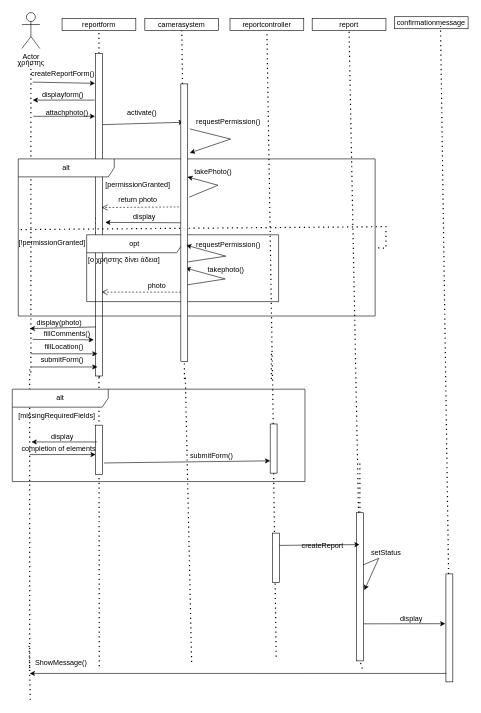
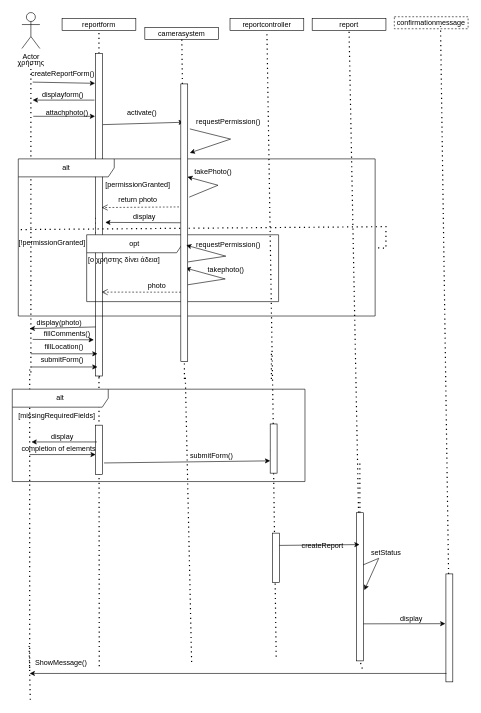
  <mxCell id="0" />
  <mxCell id="1" parent="0" />
  <mxCell id="2" value="Actor" style="shape=umlActor;verticalLabelPosition=bottom;verticalAlign=top;html=1;outlineConnect=0;" vertex="1" parent="1"><mxGeometry x="36" y="20" width="30" height="60" as="geometry" /></mxCell>
  <mxCell id="3" value="" style="endArrow=none;dashed=1;html=1;dashPattern=1 3;strokeWidth=2;rounded=0;" edge="1" parent="1"><mxGeometry width="50" height="50" relative="1" as="geometry"><mxPoint x="51" y="620" as="sourcePoint" /><mxPoint x="51" y="104" as="targetPoint" /></mxGeometry></mxCell>
  <mxCell id="4" value="reportform" style="rounded=0;whiteSpace=wrap;html=1;" vertex="1" parent="1"><mxGeometry x="103" y="30" width="123" height="20" as="geometry" /></mxCell>
- <mxCell id="5" value="camerasystem" style="rounded=0;whiteSpace=wrap;html=1;" vertex="1" parent="1"><mxGeometry x="241" y="30" width="123" height="20" as="geometry" /></mxCell>
+ <mxCell id="5" value="camerasystem" style="rounded=0;whiteSpace=wrap;html=1;" vertex="1" parent="1"><mxGeometry x="241" y="45" width="123" height="20" as="geometry" /></mxCell>
  <mxCell id="6" value="reportcontroller" style="rounded=0;whiteSpace=wrap;html=1;" vertex="1" parent="1"><mxGeometry x="383" y="30" width="123" height="20" as="geometry" /></mxCell>
  <mxCell id="7" value="report" style="rounded=0;whiteSpace=wrap;html=1;" vertex="1" parent="1"><mxGeometry x="520" y="30" width="123" height="20" as="geometry" /></mxCell>
  <mxCell id="8" value="" style="endArrow=none;dashed=1;html=1;dashPattern=1 3;strokeWidth=2;rounded=0;entryX=0.5;entryY=1;entryDx=0;entryDy=0;" edge="1" parent="1" source="13" target="4"><mxGeometry width="50" height="50" relative="1" as="geometry"><mxPoint x="165" y="628" as="sourcePoint" /><mxPoint x="61" y="114" as="targetPoint" /></mxGeometry></mxCell>
  <mxCell id="9" value="" style="endArrow=none;dashed=1;html=1;dashPattern=1 3;strokeWidth=2;rounded=0;" edge="1" parent="1" source="45" target="5"><mxGeometry width="50" height="50" relative="1" as="geometry"><mxPoint x="307" y="631" as="sourcePoint" /><mxPoint x="175" y="60" as="targetPoint" /></mxGeometry></mxCell>
  <mxCell id="10" value="" style="endArrow=none;dashed=1;html=1;dashPattern=1 3;strokeWidth=2;rounded=0;entryX=0.5;entryY=1;entryDx=0;entryDy=0;" edge="1" parent="1" source="70" target="6"><mxGeometry width="50" height="50" relative="1" as="geometry"><mxPoint x="455" y="758" as="sourcePoint" /><mxPoint x="313" y="60" as="targetPoint" /></mxGeometry></mxCell>
  <mxCell id="11" value="" style="endArrow=none;dashed=1;html=1;dashPattern=1 3;strokeWidth=2;rounded=0;entryX=0.5;entryY=1;entryDx=0;entryDy=0;" edge="1" parent="1" source="73" target="7"><mxGeometry width="50" height="50" relative="1" as="geometry"><mxPoint x="593" y="665" as="sourcePoint" /><mxPoint x="455" y="60" as="targetPoint" /></mxGeometry></mxCell>
  <mxCell id="12" value="" style="endArrow=none;dashed=1;html=1;dashPattern=1 3;strokeWidth=2;rounded=0;entryX=0.5;entryY=1;entryDx=0;entryDy=0;" edge="1" parent="1" target="13"><mxGeometry width="50" height="50" relative="1" as="geometry"><mxPoint x="165" y="628" as="sourcePoint" /><mxPoint x="165" y="50" as="targetPoint" /></mxGeometry></mxCell>
  <mxCell id="13" value="" style="rounded=0;whiteSpace=wrap;html=1;direction=south;" vertex="1" parent="1"><mxGeometry x="158.75" y="88" width="11.5" height="538" as="geometry" /></mxCell>
  <mxCell id="14" value="" style="endArrow=classic;html=1;rounded=0;entryX=0.093;entryY=1.065;entryDx=0;entryDy=0;entryPerimeter=0;" edge="1" parent="1" target="13"><mxGeometry width="50" height="50" relative="1" as="geometry"><mxPoint x="54" y="136" as="sourcePoint" /><mxPoint x="115" y="142" as="targetPoint" /></mxGeometry></mxCell>
  <mxCell id="15" value="createReportForm()" style="text;html=1;align=center;verticalAlign=middle;resizable=0;points=[];autosize=1;strokeColor=none;fillColor=none;" vertex="1" parent="1"><mxGeometry x="42" y="110" width="123" height="26" as="geometry" /></mxCell>
  <mxCell id="16" value="" style="endArrow=classic;html=1;rounded=0;entryX=0.138;entryY=0.565;entryDx=0;entryDy=0;entryPerimeter=0;exitX=0.221;exitY=-0.065;exitDx=0;exitDy=0;exitPerimeter=0;" edge="1" parent="1" source="13" target="45"><mxGeometry width="50" height="50" relative="1" as="geometry"><mxPoint x="170.25" y="224" as="sourcePoint" /><mxPoint x="290.25" y="221" as="targetPoint" /></mxGeometry></mxCell>
  <mxCell id="17" value="activate()" style="text;html=1;align=center;verticalAlign=middle;resizable=0;points=[];autosize=1;strokeColor=none;fillColor=none;" vertex="1" parent="1"><mxGeometry x="202" y="174" width="67" height="26" as="geometry" /></mxCell>
  <mxCell id="18" value="" style="endArrow=classic;html=1;rounded=0;elbow=horizontal;" edge="1" parent="1"><mxGeometry width="50" height="50" relative="1" as="geometry"><mxPoint x="316" y="214" as="sourcePoint" /><mxPoint x="316" y="254" as="targetPoint" /><Array as="points"><mxPoint x="384" y="231" /></Array></mxGeometry></mxCell>
  <mxCell id="19" value="requestPermission()" style="text;html=1;align=center;verticalAlign=middle;resizable=0;points=[];autosize=1;strokeColor=none;fillColor=none;" vertex="1" parent="1"><mxGeometry x="317" y="189" width="125" height="26" as="geometry" /></mxCell>
  <mxCell id="20" value="alt" style="shape=umlFrame;whiteSpace=wrap;html=1;pointerEvents=0;recursiveResize=0;container=1;collapsible=0;width=160;" vertex="1" parent="1"><mxGeometry x="30" y="264" width="595" height="262" as="geometry" /></mxCell>
  <mxCell id="21" value="takePhoto()" style="text;whiteSpace=wrap;html=1;" vertex="1" parent="20"><mxGeometry x="292" y="8" width="90" height="36" as="geometry" /></mxCell>
  <mxCell id="22" value="[permissionGranted]" style="text;html=1;align=center;verticalAlign=middle;resizable=0;points=[];autosize=1;strokeColor=none;fillColor=none;" vertex="1" parent="20"><mxGeometry x="136" y="30" width="126" height="26" as="geometry" /></mxCell>
  <mxCell id="23" value="" style="endArrow=classic;html=1;rounded=0;entryX=0.586;entryY=0.283;entryDx=0;entryDy=0;entryPerimeter=0;elbow=horizontal;exitX=0.674;exitY=0.022;exitDx=0;exitDy=0;exitPerimeter=0;" edge="1" parent="20"><mxGeometry width="50" height="50" relative="1" as="geometry"><mxPoint x="284.997" y="63.796" as="sourcePoint" /><mxPoint x="281.995" y="30.004" as="targetPoint" /><Array as="points"><mxPoint x="333" y="43.98" /></Array></mxGeometry></mxCell>
  <mxCell id="24" value="return photo" style="text;html=1;align=center;verticalAlign=middle;resizable=0;points=[];autosize=1;strokeColor=none;fillColor=none;" vertex="1" parent="20"><mxGeometry x="157.5" y="56" width="83" height="26" as="geometry" /></mxCell>
  <mxCell id="25" value="[!permissionGranted]" style="text;html=1;align=center;verticalAlign=middle;resizable=0;points=[];autosize=1;strokeColor=none;fillColor=none;" vertex="1" parent="20"><mxGeometry x="-9" y="126.5" width="129" height="26" as="geometry" /></mxCell>
  <mxCell id="26" value="display" style="text;html=1;align=center;verticalAlign=middle;resizable=0;points=[];autosize=1;strokeColor=none;fillColor=none;" vertex="1" parent="20"><mxGeometry x="182" y="84" width="55" height="26" as="geometry" /></mxCell>
  <mxCell id="27" value="opt" style="shape=umlFrame;whiteSpace=wrap;html=1;pointerEvents=0;recursiveResize=0;container=1;collapsible=0;width=160;" vertex="1" parent="20"><mxGeometry x="114" y="126.5" width="320" height="111.5" as="geometry" /></mxCell>
  <mxCell id="28" value="[ο χρήστης δίνει άδεια]" style="text;html=1;align=center;verticalAlign=middle;resizable=0;points=[];autosize=1;strokeColor=none;fillColor=none;" vertex="1" parent="27"><mxGeometry x="-7" y="29.5" width="138" height="26" as="geometry" /></mxCell>
  <mxCell id="29" value="requestPermission()&lt;div&gt;&lt;br&gt;&lt;/div&gt;" style="text;html=1;align=center;verticalAlign=middle;resizable=0;points=[];autosize=1;strokeColor=none;fillColor=none;" vertex="1" parent="27"><mxGeometry x="173" y="2.5" width="125" height="41" as="geometry" /></mxCell>
  <mxCell id="30" value="" style="endArrow=classic;html=1;rounded=0;entryX=0.581;entryY=0.217;entryDx=0;entryDy=0;entryPerimeter=0;elbow=horizontal;exitX=0.641;exitY=-0.043;exitDx=0;exitDy=0;exitPerimeter=0;" edge="1" parent="27"><mxGeometry width="50" height="50" relative="1" as="geometry"><mxPoint x="168" y="83.5" as="sourcePoint" /><mxPoint x="165" y="55.5" as="targetPoint" /><Array as="points"><mxPoint x="231" y="73.68" /></Array></mxGeometry></mxCell>
  <mxCell id="31" value="takephoto()" style="text;html=1;align=center;verticalAlign=middle;resizable=0;points=[];autosize=1;strokeColor=none;fillColor=none;" vertex="1" parent="27"><mxGeometry x="192" y="45.5" width="79" height="26" as="geometry" /></mxCell>
  <mxCell id="32" value="photo" style="text;html=1;align=center;verticalAlign=middle;resizable=0;points=[];autosize=1;strokeColor=none;fillColor=none;" vertex="1" parent="27"><mxGeometry x="93" y="71.5" width="48" height="26" as="geometry" /></mxCell>
  <mxCell id="33" value="" style="html=1;verticalAlign=bottom;endArrow=open;dashed=1;endSize=8;curved=0;rounded=0;exitX=0.443;exitY=1.261;exitDx=0;exitDy=0;exitPerimeter=0;entryX=0.478;entryY=0.109;entryDx=0;entryDy=0;entryPerimeter=0;" edge="1" parent="1" source="45" target="13"><mxGeometry relative="1" as="geometry"><mxPoint x="284" y="380" as="sourcePoint" /><mxPoint x="204" y="380" as="targetPoint" /></mxGeometry></mxCell>
  <mxCell id="34" value="fillComments()" style="text;html=1;align=center;verticalAlign=middle;resizable=0;points=[];autosize=1;strokeColor=none;fillColor=none;" vertex="1" parent="1"><mxGeometry x="63" y="543" width="95" height="26" as="geometry" /></mxCell>
  <mxCell id="35" value="submitForm()" style="text;html=1;align=center;verticalAlign=middle;resizable=0;points=[];autosize=1;strokeColor=none;fillColor=none;" vertex="1" parent="1"><mxGeometry x="58.5" y="586" width="89" height="26" as="geometry" /></mxCell>
  <mxCell id="36" value="" style="endArrow=none;dashed=1;html=1;dashPattern=1 3;strokeWidth=2;rounded=0;" edge="1" parent="1"><mxGeometry width="50" height="50" relative="1" as="geometry"><mxPoint x="452" y="631" as="sourcePoint" /><mxPoint x="452" y="587" as="targetPoint" /></mxGeometry></mxCell>
  <mxCell id="37" value="" style="endArrow=classic;html=1;rounded=0;exitX=0.145;exitY=1.152;exitDx=0;exitDy=0;exitPerimeter=0;" edge="1" parent="1" source="13"><mxGeometry width="50" height="50" relative="1" as="geometry"><mxPoint x="184" y="193" as="sourcePoint" /><mxPoint x="54" y="166" as="targetPoint" /></mxGeometry></mxCell>
  <mxCell id="38" value="displayform()" style="text;html=1;align=center;verticalAlign=middle;resizable=0;points=[];autosize=1;strokeColor=none;fillColor=none;" vertex="1" parent="1"><mxGeometry x="60.5" y="144" width="87" height="26" as="geometry" /></mxCell>
  <mxCell id="39" value="" style="endArrow=classic;html=1;rounded=0;" edge="1" parent="1"><mxGeometry width="50" height="50" relative="1" as="geometry"><mxPoint x="55" y="193" as="sourcePoint" /><mxPoint x="158" y="193" as="targetPoint" /></mxGeometry></mxCell>
  <mxCell id="40" value="attachphoto()" style="text;html=1;align=center;verticalAlign=middle;resizable=0;points=[];autosize=1;strokeColor=none;fillColor=none;" vertex="1" parent="1"><mxGeometry x="66" y="174" width="89" height="26" as="geometry" /></mxCell>
  <mxCell id="41" value="" style="endArrow=none;dashed=1;html=1;dashPattern=1 3;strokeWidth=2;rounded=0;exitX=0.007;exitY=0.45;exitDx=0;exitDy=0;exitPerimeter=0;" edge="1" parent="1" source="20" target="20"><mxGeometry width="50" height="50" relative="1" as="geometry"><mxPoint x="465" y="768" as="sourcePoint" /><mxPoint x="455" y="60" as="targetPoint" /><Array as="points"><mxPoint x="643" y="377" /></Array></mxGeometry></mxCell>
  <mxCell id="42" value="" style="endArrow=classic;html=1;rounded=0;entryX=0.524;entryY=-0.413;entryDx=0;entryDy=0;entryPerimeter=0;exitX=0.5;exitY=1;exitDx=0;exitDy=0;" edge="1" parent="1" source="45" target="13"><mxGeometry width="50" height="50" relative="1" as="geometry"><mxPoint x="154" y="393" as="sourcePoint" /><mxPoint x="281.75" y="397" as="targetPoint" /></mxGeometry></mxCell>
  <mxCell id="43" value="fillLocation()" style="text;html=1;align=center;verticalAlign=middle;resizable=0;points=[];autosize=1;strokeColor=none;fillColor=none;" vertex="1" parent="1"><mxGeometry x="64.5" y="564" width="83" height="26" as="geometry" /></mxCell>
  <mxCell id="44" value="" style="endArrow=none;dashed=1;html=1;dashPattern=1 3;strokeWidth=2;rounded=0;" edge="1" parent="1" target="45"><mxGeometry width="50" height="50" relative="1" as="geometry"><mxPoint x="307" y="631" as="sourcePoint" /><mxPoint x="303" y="50" as="targetPoint" /></mxGeometry></mxCell>
  <mxCell id="45" value="" style="rounded=0;whiteSpace=wrap;html=1;direction=south;" vertex="1" parent="1"><mxGeometry x="301" y="139" width="11.5" height="463" as="geometry" /></mxCell>
  <mxCell id="46" value="" style="endArrow=classic;html=1;rounded=0;entryX=0.581;entryY=0.217;entryDx=0;entryDy=0;entryPerimeter=0;elbow=horizontal;exitX=0.641;exitY=-0.043;exitDx=0;exitDy=0;exitPerimeter=0;" edge="1" parent="1" source="45" target="45"><mxGeometry width="50" height="50" relative="1" as="geometry"><mxPoint x="327.997" y="445.996" as="sourcePoint" /><mxPoint x="324.995" y="412.204" as="targetPoint" /><Array as="points"><mxPoint x="376" y="426.18" /></Array></mxGeometry></mxCell>
  <mxCell id="47" value="" style="html=1;verticalAlign=bottom;endArrow=open;dashed=1;endSize=8;curved=0;rounded=0;exitX=0.75;exitY=1;exitDx=0;exitDy=0;entryX=0.74;entryY=0.109;entryDx=0;entryDy=0;entryPerimeter=0;" edge="1" parent="1" source="45" target="13"><mxGeometry relative="1" as="geometry"><mxPoint x="290" y="474" as="sourcePoint" /><mxPoint x="161" y="475" as="targetPoint" /></mxGeometry></mxCell>
  <mxCell id="48" value="" style="endArrow=classic;html=1;rounded=0;exitX=0.848;exitY=0.978;exitDx=0;exitDy=0;exitPerimeter=0;" edge="1" parent="1" source="13"><mxGeometry width="50" height="50" relative="1" as="geometry"><mxPoint x="152" y="568" as="sourcePoint" /><mxPoint x="49" y="547" as="targetPoint" /></mxGeometry></mxCell>
  <mxCell id="49" value="display(photo)" style="text;html=1;align=center;verticalAlign=middle;resizable=0;points=[];autosize=1;strokeColor=none;fillColor=none;" vertex="1" parent="1"><mxGeometry x="51" y="524" width="93" height="26" as="geometry" /></mxCell>
  <mxCell id="50" value="" style="endArrow=classic;html=1;rounded=0;entryX=0.888;entryY=1.239;entryDx=0;entryDy=0;entryPerimeter=0;" edge="1" parent="1" target="13"><mxGeometry width="50" height="50" relative="1" as="geometry"><mxPoint x="54" y="565" as="sourcePoint" /><mxPoint x="171.5" y="606" as="targetPoint" /></mxGeometry></mxCell>
  <mxCell id="51" value="" style="endArrow=classic;html=1;rounded=0;" edge="1" parent="1"><mxGeometry width="50" height="50" relative="1" as="geometry"><mxPoint x="51" y="589" as="sourcePoint" /><mxPoint x="162" y="589" as="targetPoint" /></mxGeometry></mxCell>
  <mxCell id="52" value="" style="endArrow=classic;html=1;rounded=0;entryX=0.972;entryY=0.717;entryDx=0;entryDy=0;entryPerimeter=0;" edge="1" parent="1" target="13"><mxGeometry width="50" height="50" relative="1" as="geometry"><mxPoint x="51" y="611" as="sourcePoint" /><mxPoint x="172" y="599" as="targetPoint" /></mxGeometry></mxCell>
  <mxCell id="53" value="" style="endArrow=none;dashed=1;html=1;dashPattern=1 3;strokeWidth=2;rounded=0;entryX=1;entryY=0.5;entryDx=0;entryDy=0;" edge="1" parent="1" target="13"><mxGeometry width="50" height="50" relative="1" as="geometry"><mxPoint x="165" y="1110" as="sourcePoint" /><mxPoint x="140" y="556" as="targetPoint" /></mxGeometry></mxCell>
  <mxCell id="54" value="" style="endArrow=none;dashed=1;html=1;dashPattern=1 3;strokeWidth=2;rounded=0;entryX=1;entryY=0.5;entryDx=0;entryDy=0;" edge="1" parent="1"><mxGeometry width="50" height="50" relative="1" as="geometry"><mxPoint x="319" y="1103" as="sourcePoint" /><mxPoint x="308.5" y="626" as="targetPoint" /></mxGeometry></mxCell>
  <mxCell id="55" value="" style="endArrow=none;dashed=1;html=1;dashPattern=1 3;strokeWidth=2;rounded=0;entryX=1;entryY=0.5;entryDx=0;entryDy=0;" edge="1" parent="1" source="70"><mxGeometry width="50" height="50" relative="1" as="geometry"><mxPoint x="460" y="1094" as="sourcePoint" /><mxPoint x="456" y="750" as="targetPoint" /></mxGeometry></mxCell>
  <mxCell id="56" value="" style="endArrow=none;dashed=1;html=1;dashPattern=1 3;strokeWidth=2;rounded=0;entryX=1;entryY=0.5;entryDx=0;entryDy=0;" edge="1" parent="1" source="73"><mxGeometry width="50" height="50" relative="1" as="geometry"><mxPoint x="603.5" y="1114" as="sourcePoint" /><mxPoint x="599.5" y="770" as="targetPoint" /></mxGeometry></mxCell>
- <mxCell id="57" value="confirmationmessage" style="rounded=0;whiteSpace=wrap;html=1;" vertex="1" parent="1"><mxGeometry x="657" y="27" width="123" height="20" as="geometry" /></mxCell>
+ <mxCell id="57" value="confirmationmessage" style="rounded=0;whiteSpace=wrap;html=1;dashed=1;" vertex="1" parent="1"><mxGeometry x="657" y="27" width="123" height="20" as="geometry" /></mxCell>
  <mxCell id="58" value="" style="endArrow=none;dashed=1;html=1;dashPattern=1 3;strokeWidth=2;rounded=0;entryX=0.626;entryY=0.8;entryDx=0;entryDy=0;entryPerimeter=0;" edge="1" parent="1" source="80" target="57"><mxGeometry width="50" height="50" relative="1" as="geometry"><mxPoint x="749" y="1124" as="sourcePoint" /><mxPoint x="738" y="63" as="targetPoint" /></mxGeometry></mxCell>
  <mxCell id="59" value="" style="endArrow=none;dashed=1;html=1;dashPattern=1 3;strokeWidth=2;rounded=0;entryX=1;entryY=0.5;entryDx=0;entryDy=0;" edge="1" parent="1"><mxGeometry width="50" height="50" relative="1" as="geometry"><mxPoint x="49" y="1113" as="sourcePoint" /><mxPoint x="49" y="615" as="targetPoint" /></mxGeometry></mxCell>
  <mxCell id="60" value="alt" style="shape=umlFrame;whiteSpace=wrap;html=1;pointerEvents=0;recursiveResize=0;container=1;collapsible=0;width=160;" vertex="1" parent="1"><mxGeometry x="20" y="648" width="488" height="154" as="geometry" /></mxCell>
  <mxCell id="61" value="[missingRequiredFields]" style="text;html=1;align=center;verticalAlign=middle;resizable=0;points=[];autosize=1;strokeColor=none;fillColor=none;" vertex="1" parent="60"><mxGeometry x="1" y="31" width="146" height="26" as="geometry" /></mxCell>
  <mxCell id="62" value="" style="rounded=0;whiteSpace=wrap;html=1;direction=south;" vertex="1" parent="60"><mxGeometry x="139" y="60" width="11.5" height="82" as="geometry" /></mxCell>
  <mxCell id="63" value="" style="endArrow=classic;html=1;rounded=0;exitX=0.341;exitY=0.826;exitDx=0;exitDy=0;exitPerimeter=0;" edge="1" parent="60" source="62"><mxGeometry width="50" height="50" relative="1" as="geometry"><mxPoint x="122" y="76" as="sourcePoint" /><mxPoint x="32" y="88" as="targetPoint" /></mxGeometry></mxCell>
  <mxCell id="64" value="display" style="text;html=1;align=center;verticalAlign=middle;resizable=0;points=[];autosize=1;strokeColor=none;fillColor=none;" vertex="1" parent="60"><mxGeometry x="55" y="67" width="55" height="26" as="geometry" /></mxCell>
  <mxCell id="65" value="completion of elements" style="text;html=1;align=center;verticalAlign=middle;resizable=0;points=[];autosize=1;strokeColor=none;fillColor=none;" vertex="1" parent="60"><mxGeometry x="6" y="86" width="141" height="26" as="geometry" /></mxCell>
  <mxCell id="66" value="" style="endArrow=classic;html=1;rounded=0;entryX=0.75;entryY=1;entryDx=0;entryDy=0;" edge="1" parent="60" target="70"><mxGeometry width="50" height="50" relative="1" as="geometry"><mxPoint x="153" y="123" as="sourcePoint" /><mxPoint x="263" y="123" as="targetPoint" /></mxGeometry></mxCell>
  <mxCell id="67" value="" style="endArrow=classic;html=1;rounded=0;entryX=0.598;entryY=1;entryDx=0;entryDy=0;entryPerimeter=0;" edge="1" parent="1" target="62"><mxGeometry width="50" height="50" relative="1" as="geometry"><mxPoint x="49" y="757" as="sourcePoint" /><mxPoint x="62" y="746" as="targetPoint" /></mxGeometry></mxCell>
  <mxCell id="68" value="" style="endArrow=none;dashed=1;html=1;dashPattern=1 3;strokeWidth=2;rounded=0;entryX=0.5;entryY=1;entryDx=0;entryDy=0;" edge="1" parent="1" target="70"><mxGeometry width="50" height="50" relative="1" as="geometry"><mxPoint x="455" y="758" as="sourcePoint" /><mxPoint x="445" y="50" as="targetPoint" /></mxGeometry></mxCell>
  <mxCell id="69" value="" style="endArrow=none;dashed=1;html=1;dashPattern=1 3;strokeWidth=2;rounded=0;entryX=1;entryY=0.5;entryDx=0;entryDy=0;" edge="1" parent="1" target="70"><mxGeometry width="50" height="50" relative="1" as="geometry"><mxPoint x="460" y="1094" as="sourcePoint" /><mxPoint x="456" y="750" as="targetPoint" /></mxGeometry></mxCell>
  <mxCell id="70" value="" style="rounded=0;whiteSpace=wrap;html=1;direction=south;" vertex="1" parent="1"><mxGeometry x="450" y="706" width="11.5" height="82" as="geometry" /></mxCell>
  <mxCell id="71" value="submitForm()" style="text;html=1;align=center;verticalAlign=middle;resizable=0;points=[];autosize=1;strokeColor=none;fillColor=none;" vertex="1" parent="1"><mxGeometry x="307" y="747" width="89" height="26" as="geometry" /></mxCell>
  <mxCell id="72" value="" style="endArrow=none;dashed=1;html=1;dashPattern=1 3;strokeWidth=2;rounded=0;entryX=1;entryY=0.5;entryDx=0;entryDy=0;" edge="1" parent="1" target="73"><mxGeometry width="50" height="50" relative="1" as="geometry"><mxPoint x="603.5" y="1114" as="sourcePoint" /><mxPoint x="599.5" y="770" as="targetPoint" /></mxGeometry></mxCell>
  <mxCell id="73" value="" style="rounded=0;whiteSpace=wrap;html=1;direction=south;" vertex="1" parent="1"><mxGeometry x="594" y="854" width="11.5" height="247" as="geometry" /></mxCell>
  <mxCell id="74" value="" style="rounded=0;whiteSpace=wrap;html=1;direction=south;" vertex="1" parent="1"><mxGeometry x="454" y="888" width="11.5" height="82" as="geometry" /></mxCell>
  <mxCell id="75" value="" style="endArrow=classic;html=1;rounded=0;entryX=0.215;entryY=0.565;entryDx=0;entryDy=0;exitX=0.25;exitY=0;exitDx=0;exitDy=0;entryPerimeter=0;" edge="1" parent="1" source="74" target="73"><mxGeometry width="50" height="50" relative="1" as="geometry"><mxPoint x="461.5" y="893" as="sourcePoint" /><mxPoint x="738.5" y="890" as="targetPoint" /></mxGeometry></mxCell>
  <mxCell id="76" value="createReport" style="text;html=1;align=center;verticalAlign=middle;resizable=0;points=[];autosize=1;strokeColor=none;fillColor=none;" vertex="1" parent="1"><mxGeometry x="493" y="896" width="87" height="26" as="geometry" /></mxCell>
  <mxCell id="77" value="" style="endArrow=classic;html=1;rounded=0;exitX=0.352;exitY=0.043;exitDx=0;exitDy=0;exitPerimeter=0;" edge="1" parent="1" source="73"><mxGeometry width="50" height="50" relative="1" as="geometry"><mxPoint x="607" y="926" as="sourcePoint" /><mxPoint x="607" y="983" as="targetPoint" /><Array as="points"><mxPoint x="631" y="930" /></Array></mxGeometry></mxCell>
  <mxCell id="78" value="setStatus" style="text;html=1;align=center;verticalAlign=middle;resizable=0;points=[];autosize=1;strokeColor=none;fillColor=none;" vertex="1" parent="1"><mxGeometry x="609" y="908" width="68" height="26" as="geometry" /></mxCell>
  <mxCell id="79" value="" style="endArrow=none;dashed=1;html=1;dashPattern=1 3;strokeWidth=2;rounded=0;entryX=0.626;entryY=0.8;entryDx=0;entryDy=0;entryPerimeter=0;" edge="1" parent="1" target="80"><mxGeometry width="50" height="50" relative="1" as="geometry"><mxPoint x="749" y="1124" as="sourcePoint" /><mxPoint x="734" y="43" as="targetPoint" /></mxGeometry></mxCell>
  <mxCell id="80" value="" style="rounded=0;whiteSpace=wrap;html=1;direction=south;" vertex="1" parent="1"><mxGeometry x="743" y="956" width="11.5" height="180" as="geometry" /></mxCell>
  <mxCell id="81" value="" style="endArrow=classic;html=1;rounded=0;exitX=0.75;exitY=0;exitDx=0;exitDy=0;" edge="1" parent="1" source="73"><mxGeometry width="50" height="50" relative="1" as="geometry"><mxPoint x="627" y="1042" as="sourcePoint" /><mxPoint x="742" y="1039" as="targetPoint" /></mxGeometry></mxCell>
  <mxCell id="82" value="display" style="text;html=1;align=center;verticalAlign=middle;resizable=0;points=[];autosize=1;strokeColor=none;fillColor=none;" vertex="1" parent="1"><mxGeometry x="657" y="1018" width="55" height="26" as="geometry" /></mxCell>
  <mxCell id="83" value="" style="endArrow=classic;html=1;rounded=0;exitX=0.922;exitY=0.913;exitDx=0;exitDy=0;exitPerimeter=0;" edge="1" parent="1" source="80"><mxGeometry width="50" height="50" relative="1" as="geometry"><mxPoint x="616" y="1049" as="sourcePoint" /><mxPoint x="49" y="1122" as="targetPoint" /></mxGeometry></mxCell>
  <mxCell id="84" value="" style="endArrow=none;dashed=1;html=1;dashPattern=1 3;strokeWidth=2;rounded=0;entryX=1;entryY=0.5;entryDx=0;entryDy=0;" edge="1" parent="1"><mxGeometry width="50" height="50" relative="1" as="geometry"><mxPoint x="50" y="1166" as="sourcePoint" /><mxPoint x="48" y="1073" as="targetPoint" /></mxGeometry></mxCell>
  <mxCell id="85" value="ShowMessage()" style="text;html=1;align=center;verticalAlign=middle;resizable=0;points=[];autosize=1;strokeColor=none;fillColor=none;" vertex="1" parent="1"><mxGeometry x="48" y="1092" width="105" height="26" as="geometry" /></mxCell>
  <mxCell id="86" value="χρήστης" style="text;html=1;align=center;verticalAlign=middle;resizable=0;points=[];autosize=1;strokeColor=none;fillColor=none;" vertex="1" parent="1"><mxGeometry x="20" y="91" width="62" height="26" as="geometry" /></mxCell>
